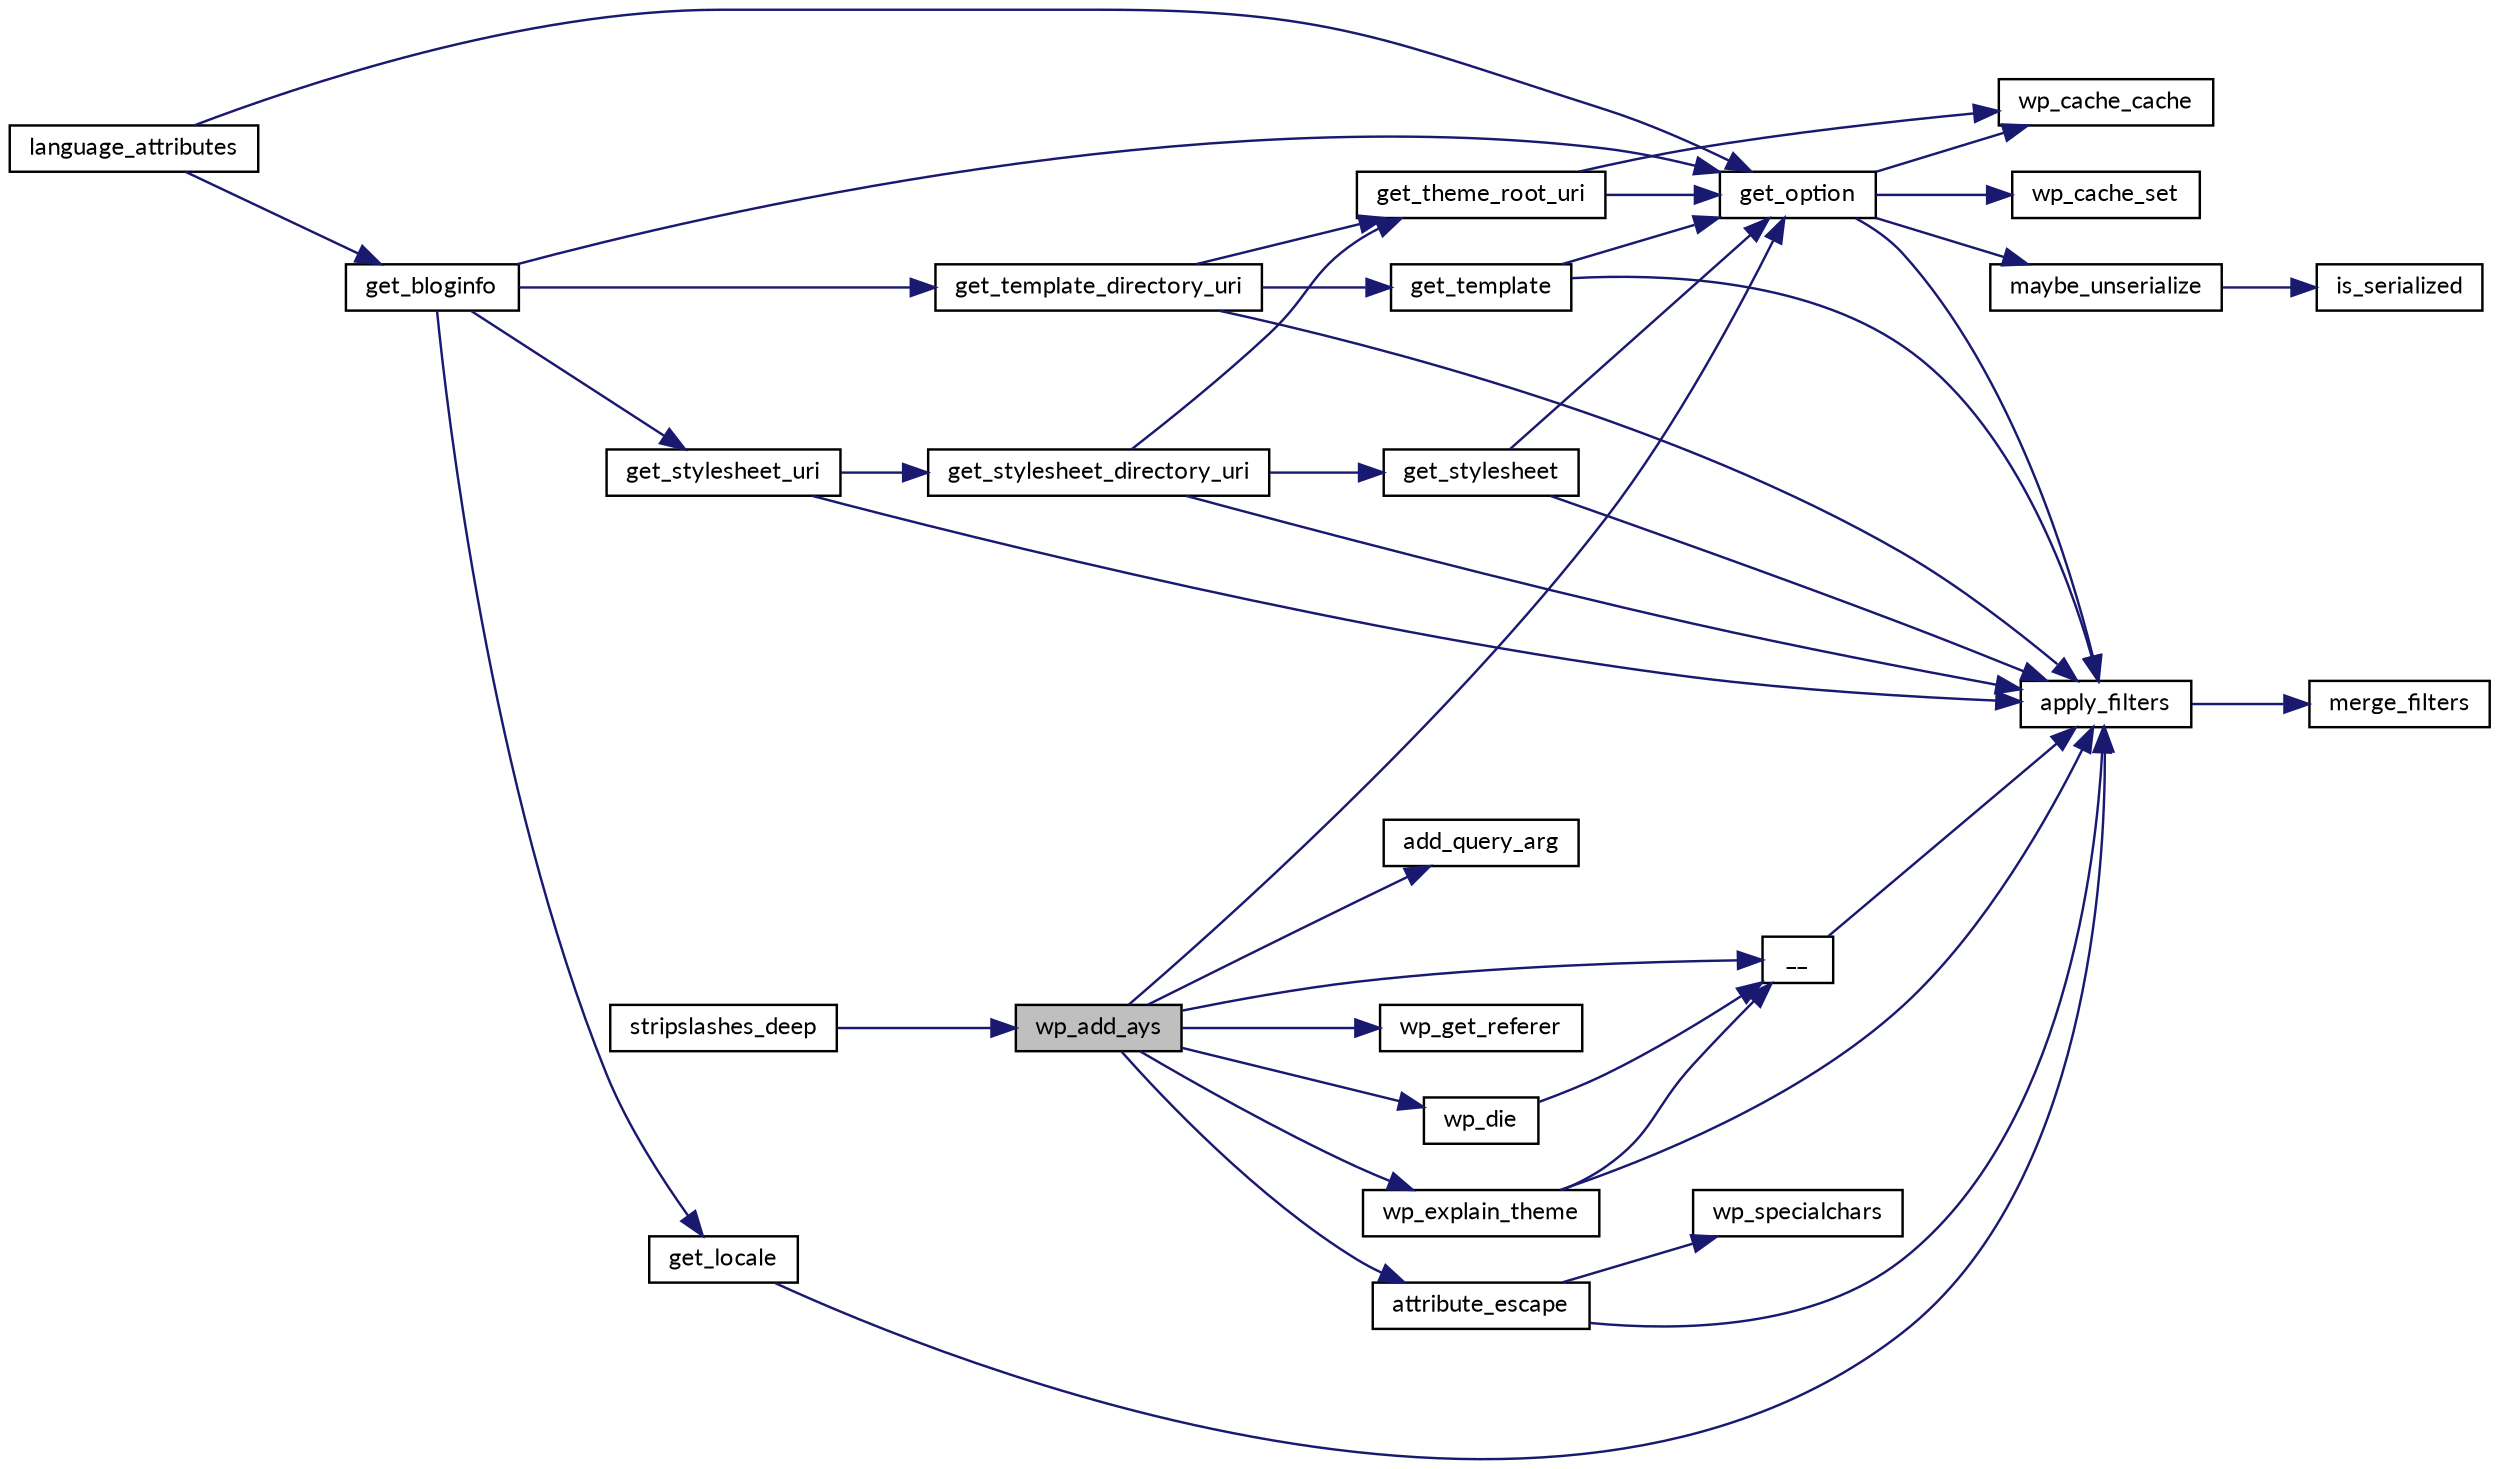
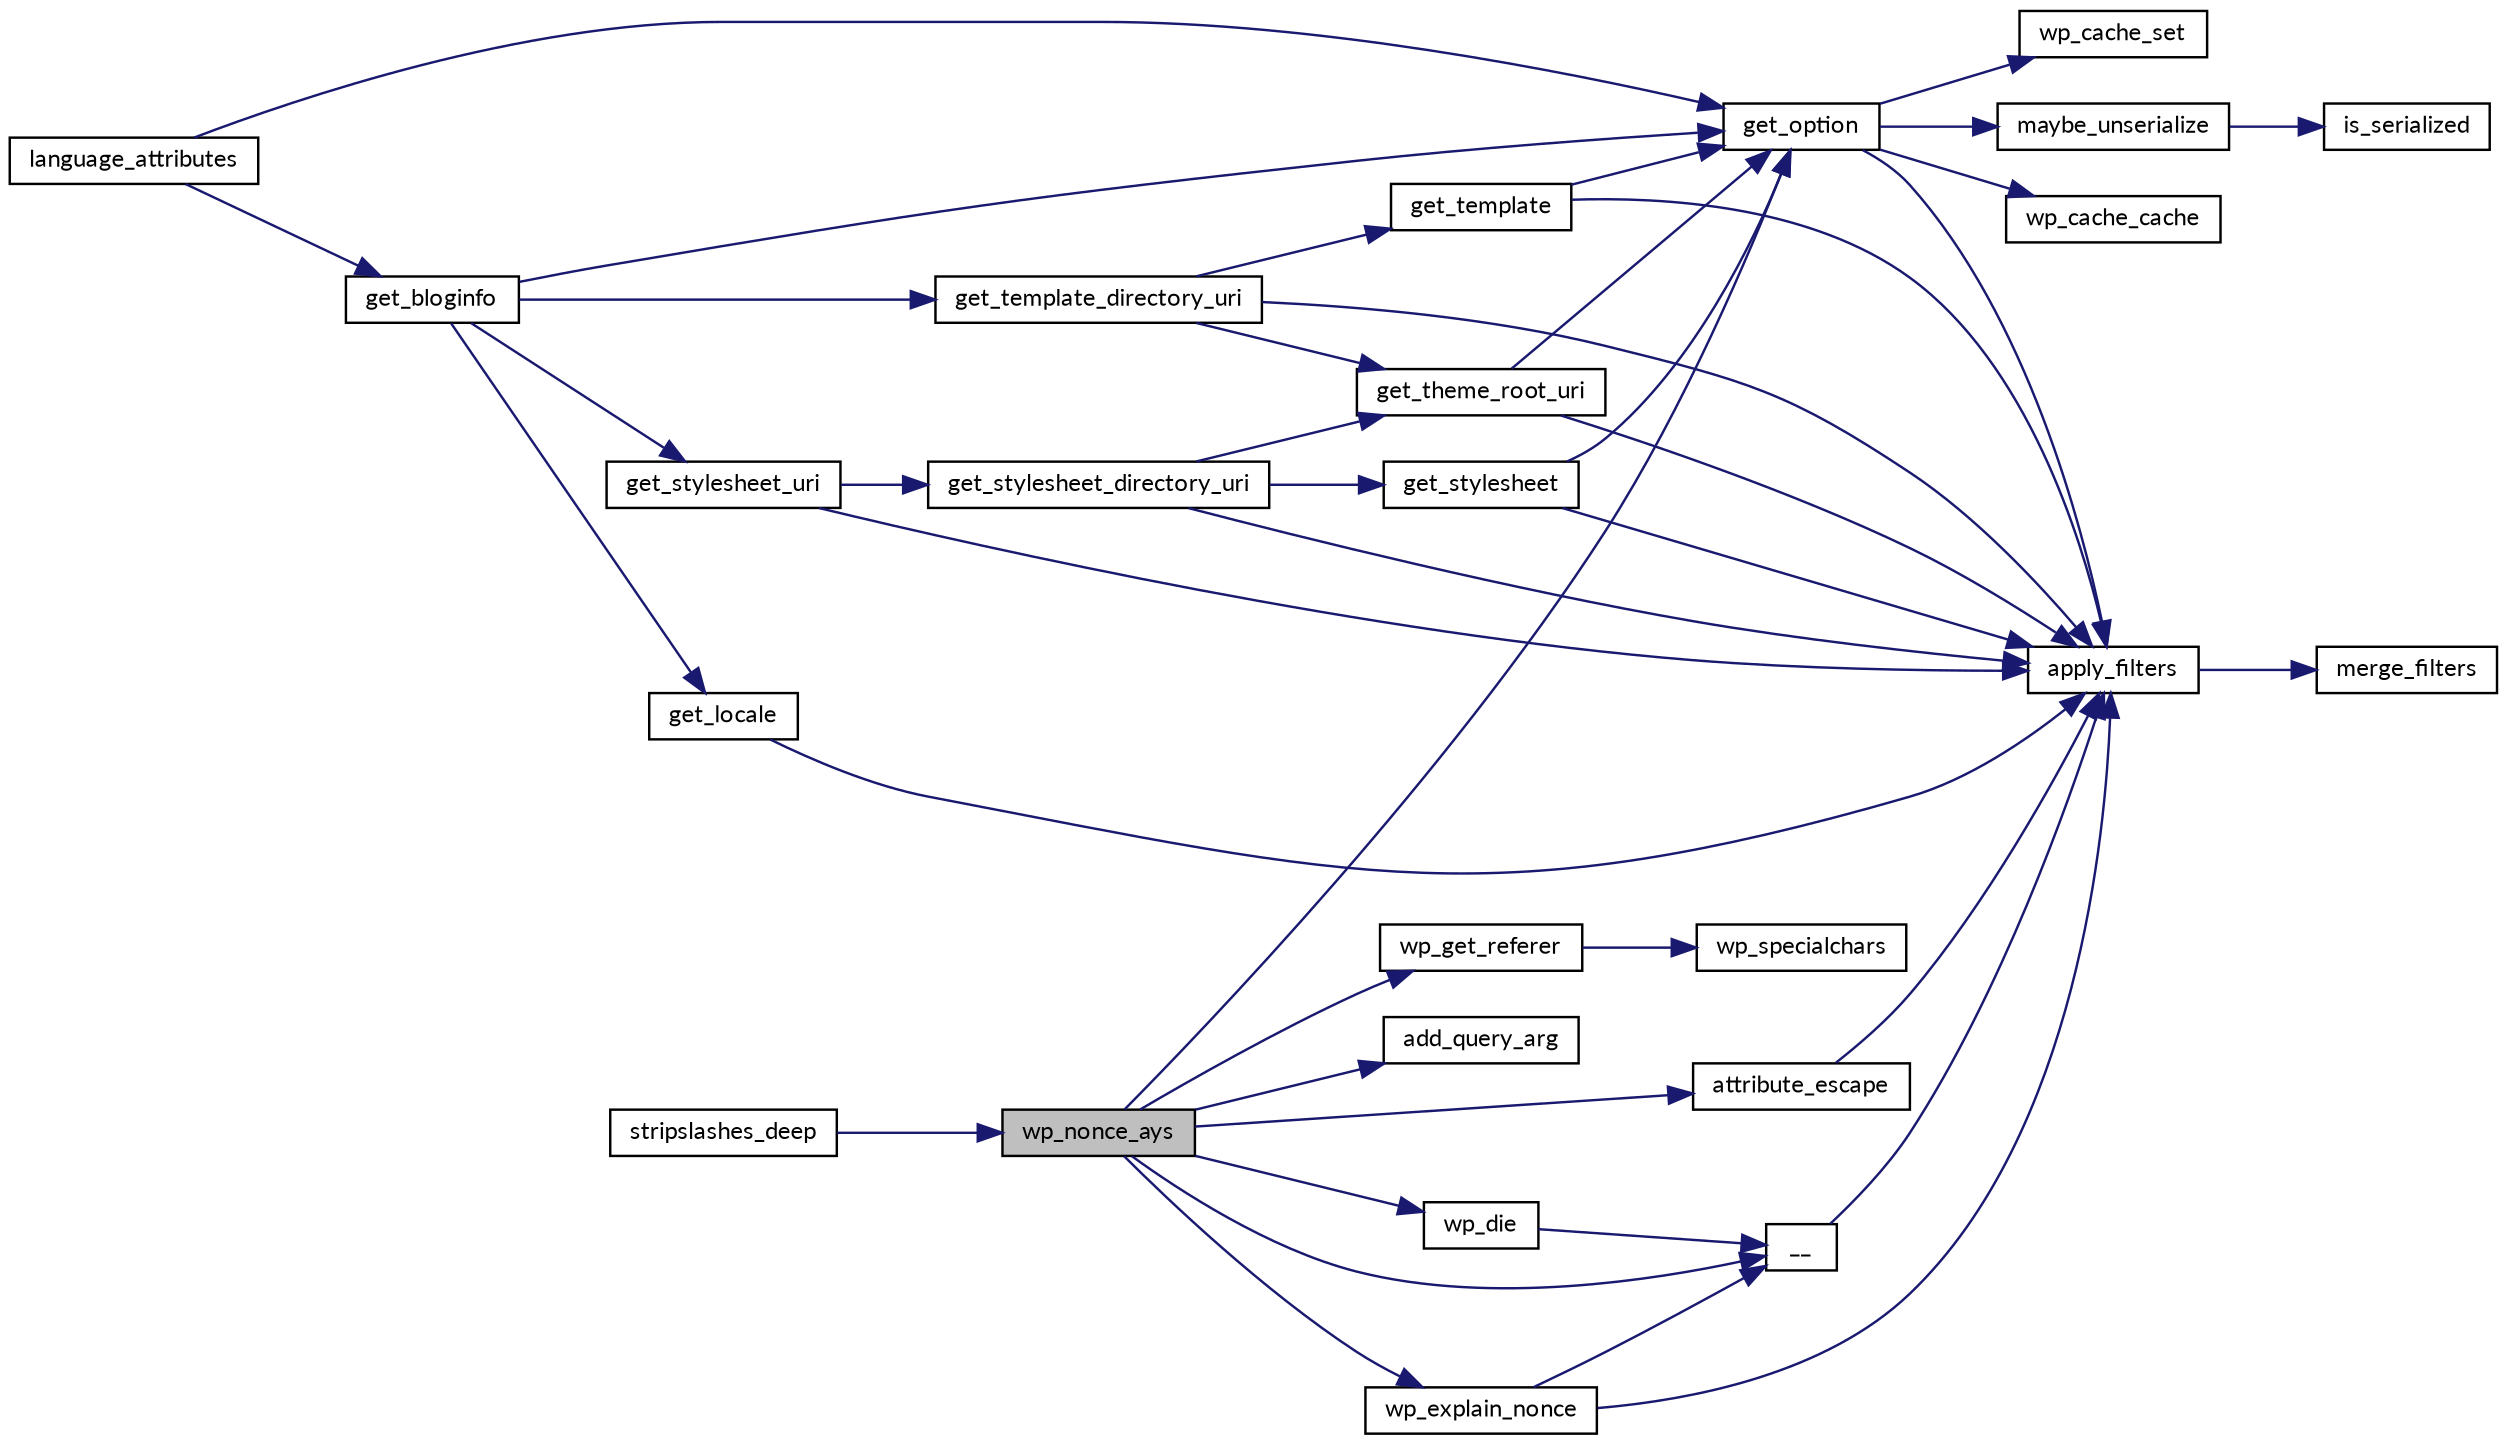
  digraph {
    fontname=Lato
    rankdir=LR
    node [color=black fillcolor=white fontname=Lato fontsize=10 shape=record style=filled]
    edge [color=midnightblue fontname=Lato fontsize=10 labelfontname=Helvetica labelfontsize=10 style=solid]
-   n1 [fillcolor=grey75 fontcolor=black height=0.2 label=wp_add_ays width=0.4]
+   n1 [fillcolor=grey75 fontcolor=black height=0.2 label=wp_nonce_ays width=0.4]
    n2 [height=0.2 label=get_option width=0.4]
    n3 [height=0.2 label=wp_get_referer width=0.4]
    n4 [height=0.2 label=__ width=0.4]
    n5 [height=0.2 label=attribute_escape width=0.4]
-   n6 [height=0.2 label=wp_explain_theme width=0.4]
+   n6 [height=0.2 label=wp_explain_nonce width=0.4]
    n7 [height=0.2 label=add_query_arg width=0.4]
    n8 [height=0.2 label=wp_die width=0.4]
    n9 [height=0.2 label=wp_cache_cache width=0.4]
    n10 [height=0.2 label=wp_cache_set width=0.4]
    n11 [height=0.2 label=apply_filters width=0.4]
    n12 [height=0.2 label=maybe_unserialize width=0.4]
    n13 [height=0.2 label=stripslashes_deep width=0.4]
    n14 [height=0.2 label=wp_specialchars width=0.4]
    n15 [height=0.2 label=merge_filters width=0.4]
    n16 [height=0.2 label=is_serialized width=0.4]
    n17 [height=0.2 label=language_attributes width=0.4]
    n18 [height=0.2 label=get_bloginfo width=0.4]
    n19 [height=0.2 label=get_stylesheet_uri width=0.4]
    n20 [height=0.2 label=get_template_directory_uri width=0.4]
    n21 [height=0.2 label=get_locale width=0.4]
    n22 [height=0.2 label=get_stylesheet_directory_uri width=0.4]
    n23 [height=0.2 label=get_stylesheet width=0.4]
    n24 [height=0.2 label=get_theme_root_uri width=0.4]
    n25 [height=0.2 label=get_template width=0.4]
    n1 -> n2
    n1 -> n3
    n1 -> n4
    n1 -> n5
    n1 -> n6
    n1 -> n7
    n1 -> n8
    n2 -> n9
    n2 -> n10
    n2 -> n11
    n2 -> n12
    n4 -> n11
    n5 -> n11
-   n5 -> n14
+   n3 -> n14
    n6 -> n4
    n6 -> n11
    n8 -> n4
    n11 -> n15
    n12 -> n16
    n13 -> n1
    n17 -> n2
    n17 -> n18
    n18 -> n2
    n18 -> n19
    n18 -> n20
    n18 -> n21
    n19 -> n11
    n19 -> n22
    n20 -> n11
    n20 -> n24
    n20 -> n25
    n21 -> n11
    n22 -> n11
    n22 -> n23
    n22 -> n24
    n23 -> n2
    n23 -> n11
    n24 -> n2
-   n24 -> n9
+   n24 -> n11
    n25 -> n2
    n25 -> n11
  }
